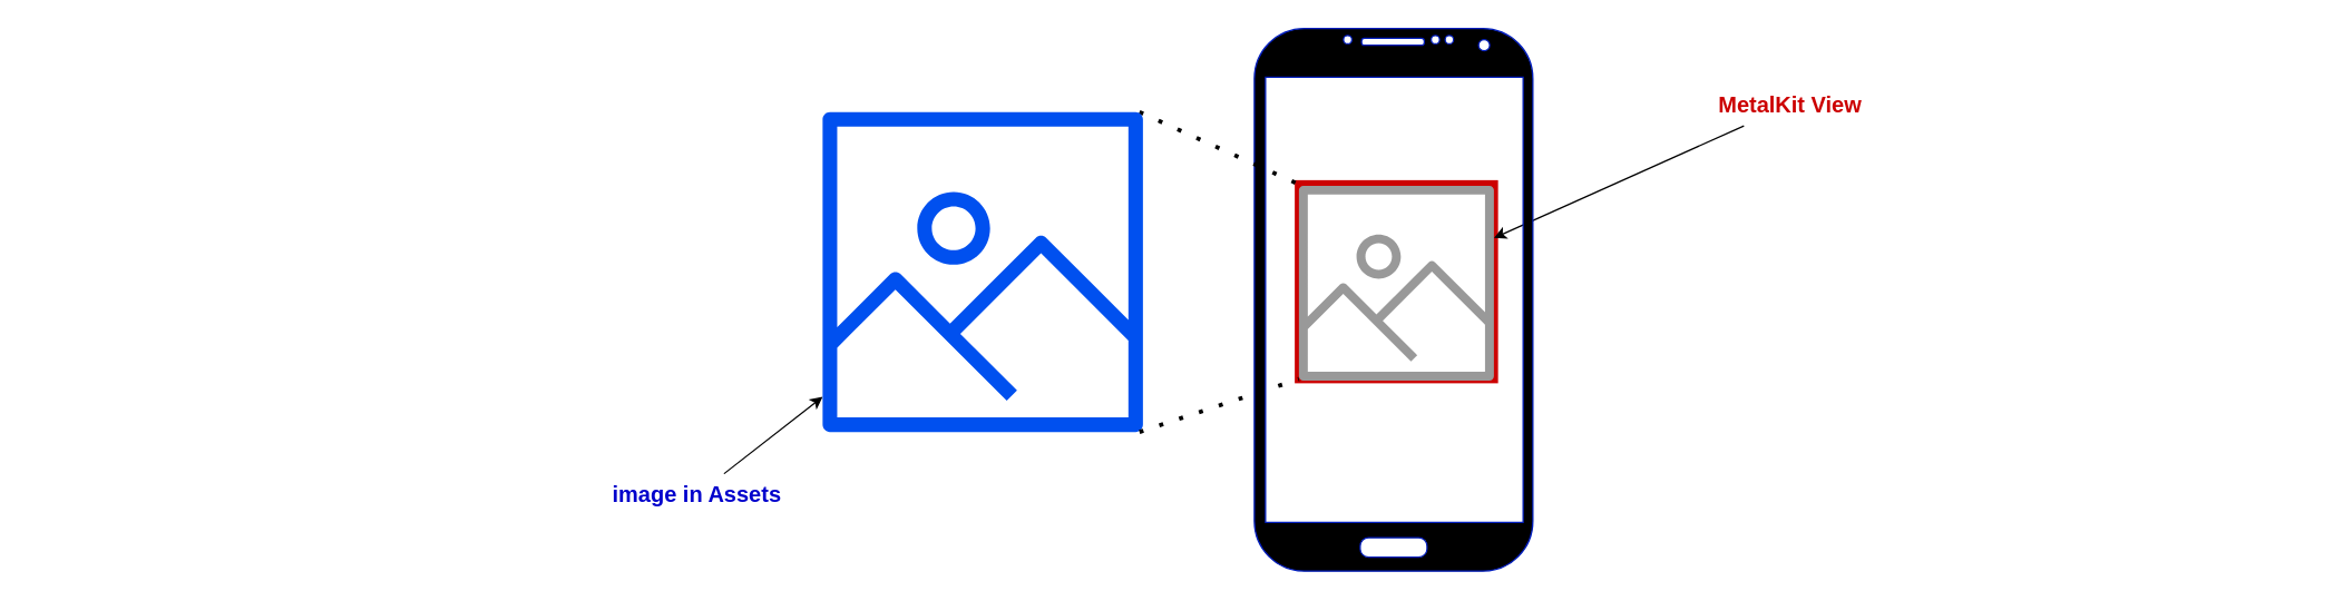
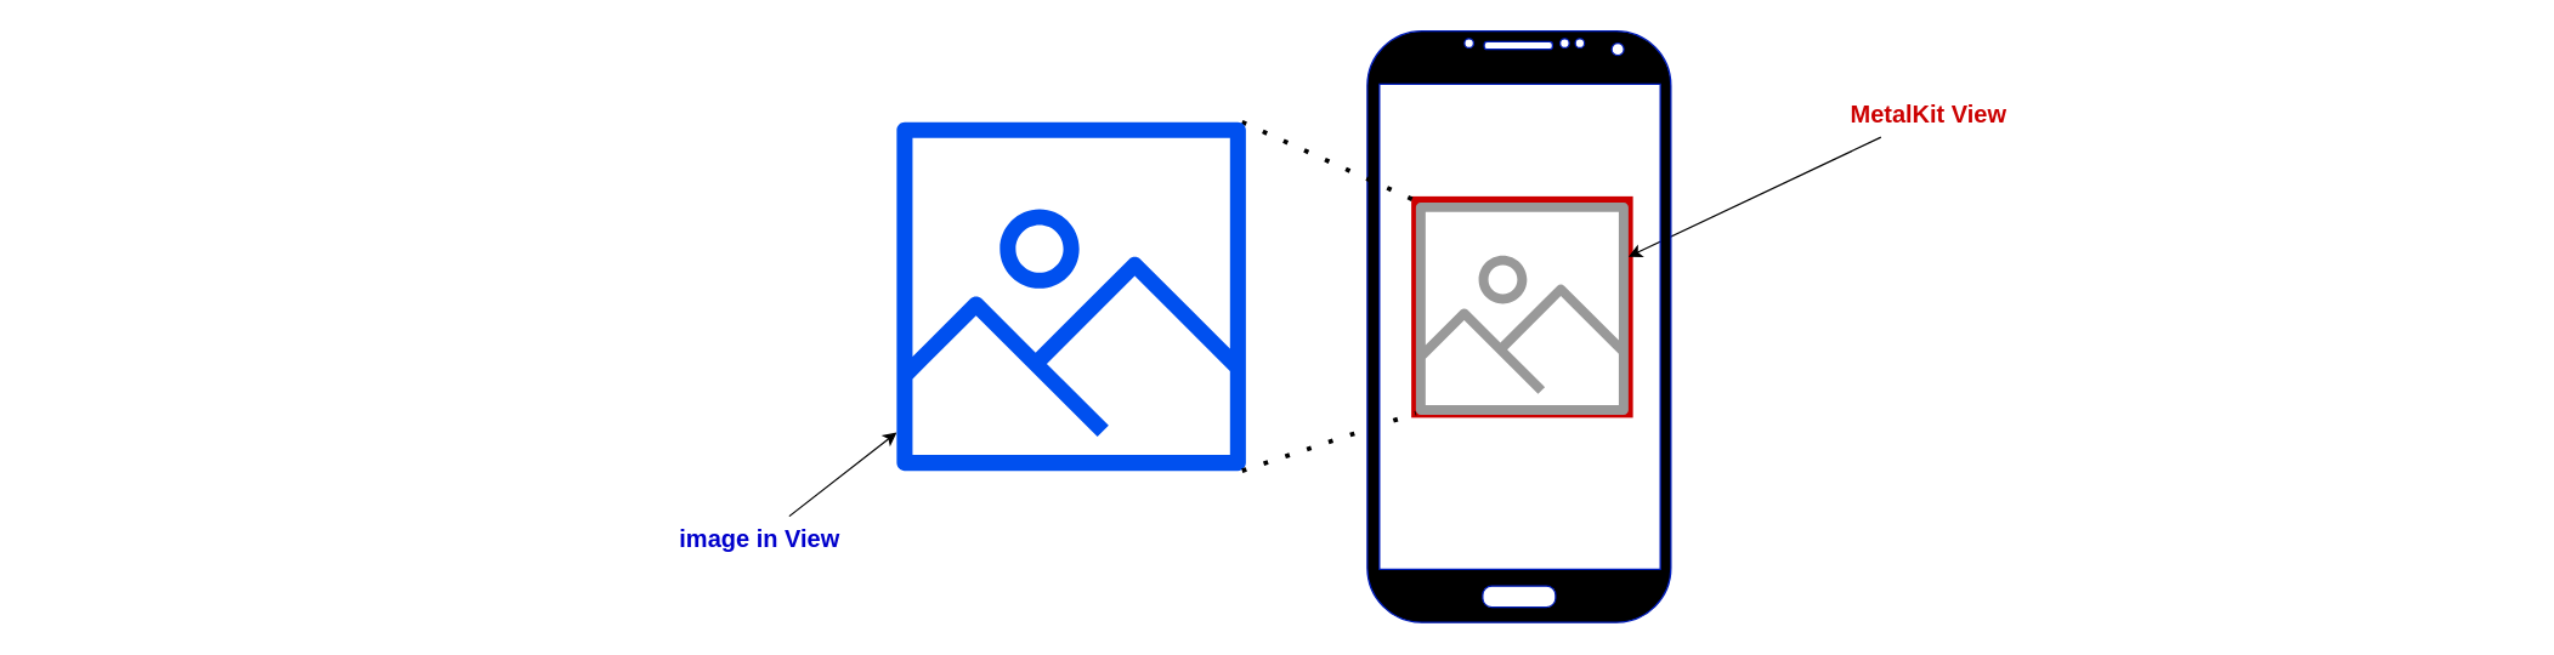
  <mxCell id="0" />
  <mxCell id="1" parent="0" />
  <mxCell id="2" value="" style="rounded=0;whiteSpace=wrap;html=1;strokeWidth=6;fillColor=none;strokeColor=#CC0000;" vertex="1" parent="1"><mxGeometry x="932" y="132" width="140" height="140" as="geometry" /></mxCell>
  <mxCell id="3" style="rounded=0;orthogonalLoop=1;jettySize=auto;html=1;" edge="1" parent="1" source="7" target="2"><mxGeometry relative="1" as="geometry" /></mxCell>
  <mxCell id="4" style="rounded=0;orthogonalLoop=1;jettySize=auto;html=1;" edge="1" parent="1" source="5" target="12"><mxGeometry relative="1" as="geometry"><mxPoint x="1160" y="235" as="targetPoint" /></mxGeometry></mxCell>
- <mxCell id="5" value="image in Assets" style="rounded=1;whiteSpace=wrap;html=1;fontStyle=1;fontSize=16;fontColor=#0000CC;strokeColor=none;fillColor=none;" vertex="1" parent="1"><mxGeometry x="420" y="340" width="160" height="30" as="geometry" /></mxCell>
+ <mxCell id="5" value="image in View" style="rounded=1;whiteSpace=wrap;html=1;fontStyle=1;fontSize=16;fontColor=#0000CC;strokeColor=none;fillColor=none;" vertex="1" parent="1"><mxGeometry x="420" y="340" width="160" height="30" as="geometry" /></mxCell>
  <mxCell id="6" value="" style="verticalLabelPosition=bottom;verticalAlign=top;html=1;shadow=0;dashed=0;strokeWidth=1;shape=mxgraph.android.phone2;strokeColor=#001DBC;fillColor=#000000;fontColor=#ffffff;" vertex="1" parent="1"><mxGeometry x="900" width="200" height="390" as="geometry" y="20" /></mxCell>
- <mxCell id="7" value="MetalKit View" style="rounded=1;whiteSpace=wrap;html=1;fontStyle=1;fontSize=16;fontColor=#CC0000;strokeColor=none;fillColor=none;" vertex="1" parent="1"><mxGeometry x="1205" y="60" width="160" height="30" as="geometry" /></mxCell>
+ <mxCell id="7" value="MetalKit View" style="rounded=1;whiteSpace=wrap;html=1;fontStyle=1;fontSize=16;fontColor=#CC0000;strokeColor=none;fillColor=none;" vertex="1" parent="1"><mxGeometry x="1190" y="60" width="160" height="30" as="geometry" /></mxCell>
  <mxCell id="8" value="" style="rounded=0;whiteSpace=wrap;html=1;fillColor=none;strokeColor=none;" vertex="1" parent="1"><mxGeometry width="40" height="40" as="geometry" x="20" y="20" /></mxCell>
  <mxCell id="9" value="" style="rounded=0;whiteSpace=wrap;html=1;fillColor=none;strokeColor=none;" vertex="1" parent="1"><mxGeometry x="1620" width="40" height="40" as="geometry" y="20" /></mxCell>
  <mxCell id="10" value="" style="sketch=0;outlineConnect=0;dashed=0;verticalLabelPosition=bottom;verticalAlign=top;align=center;html=1;fontSize=12;fontStyle=0;aspect=fixed;pointerEvents=1;shape=mxgraph.aws4.container_registry_image;fillColor=#999999;strokeColor=none;gradientDirection=north;fontColor=#ffffff;" vertex="1" parent="1"><mxGeometry x="932" y="133" width="140" height="140" as="geometry" /></mxCell>
  <mxCell id="11" style="rounded=1;orthogonalLoop=1;jettySize=auto;html=1;entryX=0;entryY=0;entryDx=0;entryDy=0;dashed=1;exitX=0.75;exitY=0;exitDx=0;exitDy=0;endArrow=none;endFill=0;dashPattern=1 4;strokeWidth=3;" edge="1" parent="1" source="13" target="2"><mxGeometry relative="1" as="geometry"><mxPoint x="860" y="70" as="sourcePoint" /></mxGeometry></mxCell>
  <mxCell id="12" value="" style="sketch=0;outlineConnect=0;dashed=0;verticalLabelPosition=bottom;verticalAlign=top;align=center;html=1;fontSize=12;fontStyle=0;aspect=fixed;pointerEvents=1;shape=mxgraph.aws4.container_registry_image;fillColor=#0050ef;strokeColor=#001DBC;gradientDirection=north;fontColor=#ffffff;" vertex="1" parent="1"><mxGeometry x="590" y="80" width="230" height="230" as="geometry" /></mxCell>
  <mxCell id="13" value="" style="rounded=0;whiteSpace=wrap;html=1;strokeColor=none;fillColor=none;" vertex="1" parent="1"><mxGeometry x="810" y="80" width="10" height="10" as="geometry" /></mxCell>
  <mxCell id="14" value="" style="rounded=0;whiteSpace=wrap;html=1;strokeColor=none;fillColor=none;" vertex="1" parent="1"><mxGeometry x="810" y="300" width="10" height="10" as="geometry" /></mxCell>
  <mxCell id="15" style="rounded=1;orthogonalLoop=1;jettySize=auto;html=1;entryX=0;entryY=1;entryDx=0;entryDy=0;dashed=1;exitX=0.75;exitY=1;exitDx=0;exitDy=0;endArrow=none;endFill=0;dashPattern=1 4;strokeWidth=3;" edge="1" parent="1" source="14" target="2"><mxGeometry relative="1" as="geometry"><mxPoint x="828" y="90" as="sourcePoint" /><mxPoint x="942" y="142" as="targetPoint" /></mxGeometry></mxCell>
